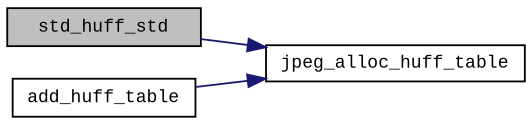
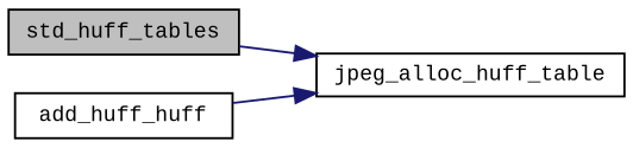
  digraph {
    fontname="Liberation Mono"
    rankdir=LR
    node [color=black fontname="Liberation Mono" fontsize=10 shape=record]
    edge [color=midnightblue fontname="Liberation Mono" fontsize=10 labelfontname=Helvetica labelfontsize=10 style=solid]
-   n1 [fillcolor=grey75 fontcolor=black height=0.2 label=std_huff_std style=filled width=0.4]
+   n1 [fillcolor=grey75 fontcolor=black height=0.2 label=std_huff_tables style=filled width=0.4]
    n2 [height=0.2 label=jpeg_alloc_huff_table width=0.4]
-   n3 [height=0.2 label=add_huff_table width=0.4]
+   n3 [height=0.2 label=add_huff_huff width=0.4]
    n1 -> n2
    n3 -> n2
  }
